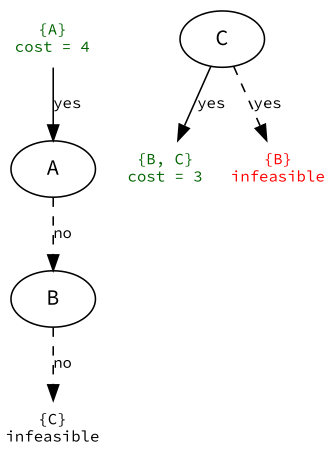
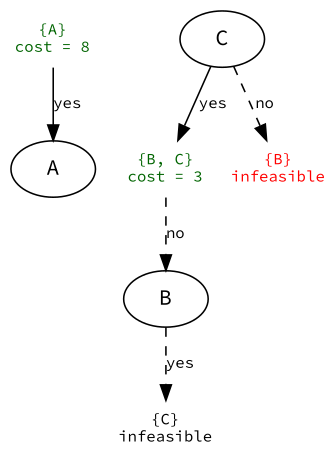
  digraph {
    fontname="Source Code Pro"
    node [fontname="Source Code Pro" fixedsize=true fontsize=10 shape=plaintext]
    edge [fontname="Source Code Pro" fontsize=10 style=dashed]
    n1 [label=A fixedsize="" fontsize="" shape=""]
    n2 [label=B fontsize="" shape=""]
-   n3 [fontcolor=darkgreen label="{A}\ncost = 4"]
+   n3 [fontcolor=darkgreen label="{A}\ncost = 8"]
    n4 [fontcolor=black label="{C}\ninfeasible"]
    n5 [label=C fontsize="" shape=""]
    n6 [fontcolor=darkgreen label="{B, C}\ncost = 3"]
    n7 [fontcolor=red label="{B}\ninfeasible"]
-   n1 -> n2 [label=no]
-   n2 -> n4 [label=no]
+   n6 -> n2 [label=no]
+   n2 -> n4 [label=yes]
    n3 -> n1 [label=yes style=""]
    n5 -> n6 [label=yes style=""]
-   n5 -> n7 [label=yes]
+   n5 -> n7 [label=no]
  }
